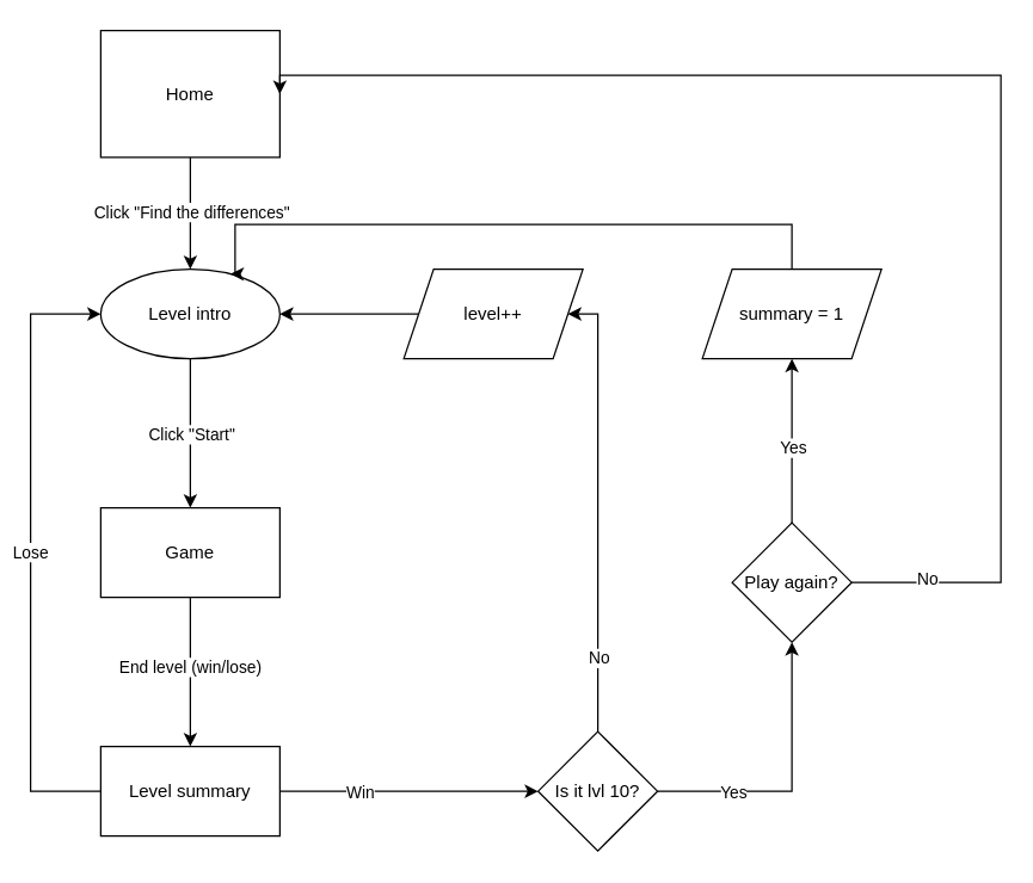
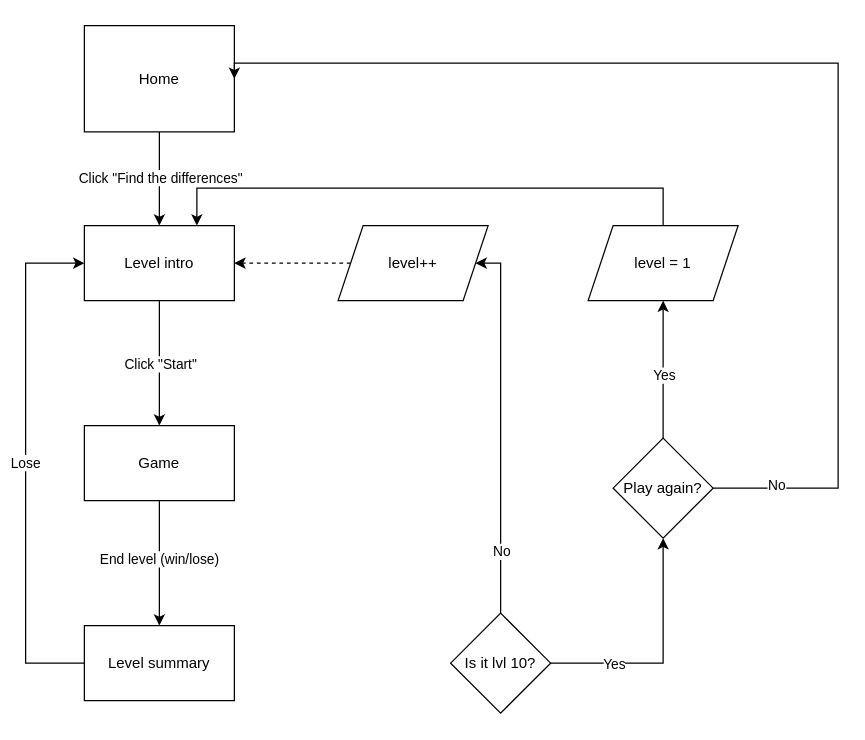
  <mxCell id="0" />
  <mxCell id="1" parent="0" />
  <mxCell id="2" style="edgeStyle=orthogonalEdgeStyle;rounded=0;orthogonalLoop=1;jettySize=auto;html=1;" edge="1" parent="1" source="4" target="7"><mxGeometry relative="1" as="geometry" /></mxCell>
  <mxCell id="3" value="Click &quot;Find the differences&quot;" style="edgeLabel;html=1;align=center;verticalAlign=middle;resizable=0;points=[];" connectable="0" vertex="1" parent="2"><mxGeometry x="-0.038" relative="1" as="geometry"><mxPoint as="offset" /></mxGeometry></mxCell>
  <mxCell id="4" value="Home" style="rounded=0;whiteSpace=wrap;html=1;" vertex="1" parent="1"><mxGeometry x="67" y="20" width="120" height="85" as="geometry" /></mxCell>
  <mxCell id="5" style="edgeStyle=orthogonalEdgeStyle;rounded=0;orthogonalLoop=1;jettySize=auto;html=1;exitX=0.5;exitY=1;exitDx=0;exitDy=0;entryX=0.5;entryY=0;entryDx=0;entryDy=0;" edge="1" parent="1" source="7" target="10"><mxGeometry relative="1" as="geometry" /></mxCell>
  <mxCell id="6" value="Click &quot;Start&quot;" style="edgeLabel;html=1;align=center;verticalAlign=middle;resizable=0;points=[];" connectable="0" vertex="1" parent="5"><mxGeometry x="0.003" relative="1" as="geometry"><mxPoint as="offset" /></mxGeometry></mxCell>
- <mxCell id="7" value="Level intro" style="ellipse;whiteSpace=wrap;html=1;" vertex="1" parent="1"><mxGeometry x="67" y="180" width="120" height="60" as="geometry" /></mxCell>
+ <mxCell id="7" value="Level intro" style="rounded=0;whiteSpace=wrap;html=1;" vertex="1" parent="1"><mxGeometry x="67" y="180" width="120" height="60" as="geometry" /></mxCell>
  <mxCell id="8" style="edgeStyle=orthogonalEdgeStyle;rounded=0;orthogonalLoop=1;jettySize=auto;html=1;entryX=0.5;entryY=0;entryDx=0;entryDy=0;" edge="1" parent="1" source="10" target="15"><mxGeometry relative="1" as="geometry" /></mxCell>
  <mxCell id="9" value="End level (win/lose)" style="edgeLabel;html=1;align=center;verticalAlign=middle;resizable=0;points=[];" connectable="0" vertex="1" parent="8"><mxGeometry x="-0.077" y="-1" relative="1" as="geometry"><mxPoint as="offset" /></mxGeometry></mxCell>
  <mxCell id="10" value="Game" style="rounded=0;whiteSpace=wrap;html=1;" vertex="1" parent="1"><mxGeometry x="67" y="340" width="120" height="60" as="geometry" /></mxCell>
  <mxCell id="11" style="edgeStyle=orthogonalEdgeStyle;rounded=0;orthogonalLoop=1;jettySize=auto;html=1;entryX=0;entryY=0.5;entryDx=0;entryDy=0;" edge="1" parent="1" source="15" target="7"><mxGeometry relative="1" as="geometry"><Array as="points"><mxPoint x="20" y="530" /><mxPoint x="20" y="210" /></Array></mxGeometry></mxCell>
  <mxCell id="12" value="Lose" style="edgeLabel;html=1;align=center;verticalAlign=middle;resizable=0;points=[];" connectable="0" vertex="1" parent="11"><mxGeometry x="0.005" y="1" relative="1" as="geometry"><mxPoint as="offset" /></mxGeometry></mxCell>
- <mxCell id="13" style="edgeStyle=orthogonalEdgeStyle;rounded=0;orthogonalLoop=1;jettySize=auto;html=1;exitX=1;exitY=0.5;exitDx=0;exitDy=0;" edge="1" parent="1" source="15" target="20"><mxGeometry relative="1" as="geometry" /></mxCell>
- <mxCell id="14" value="Win" style="edgeLabel;html=1;align=center;verticalAlign=middle;resizable=0;points=[];" connectable="0" vertex="1" parent="13"><mxGeometry x="-0.204" y="-1" relative="1" as="geometry"><mxPoint x="-16" y="-1" as="offset" /></mxGeometry></mxCell>
  <mxCell id="15" value="Level summary" style="rounded=0;whiteSpace=wrap;html=1;" vertex="1" parent="1"><mxGeometry x="67" y="500" width="120" height="60" as="geometry" /></mxCell>
  <mxCell id="16" style="edgeStyle=orthogonalEdgeStyle;rounded=0;orthogonalLoop=1;jettySize=auto;html=1;exitX=0.5;exitY=0;exitDx=0;exitDy=0;entryX=1;entryY=0.5;entryDx=0;entryDy=0;" edge="1" parent="1" source="20" target="22"><mxGeometry relative="1" as="geometry"><mxPoint x="260" y="210" as="targetPoint" /><Array as="points"><mxPoint x="400" y="210" /></Array></mxGeometry></mxCell>
  <mxCell id="17" value="No" style="edgeLabel;html=1;align=center;verticalAlign=middle;resizable=0;points=[];" connectable="0" vertex="1" parent="16"><mxGeometry x="0.287" y="2" relative="1" as="geometry"><mxPoint x="2" y="143" as="offset" /></mxGeometry></mxCell>
  <mxCell id="18" style="edgeStyle=orthogonalEdgeStyle;rounded=0;orthogonalLoop=1;jettySize=auto;html=1;entryX=0.5;entryY=1;entryDx=0;entryDy=0;" edge="1" parent="1" source="20" target="27"><mxGeometry relative="1" as="geometry" /></mxCell>
  <mxCell id="19" value="Yes" style="edgeLabel;html=1;align=center;verticalAlign=middle;resizable=0;points=[];" connectable="0" vertex="1" parent="18"><mxGeometry x="-0.021" relative="1" as="geometry"><mxPoint x="-40" y="3" as="offset" /></mxGeometry></mxCell>
  <mxCell id="20" value="Is it lvl 10?" style="rhombus;whiteSpace=wrap;html=1;" vertex="1" parent="1"><mxGeometry x="360" y="490" width="80" height="80" as="geometry" /></mxCell>
- <mxCell id="21" style="edgeStyle=orthogonalEdgeStyle;rounded=0;orthogonalLoop=1;jettySize=auto;html=1;" edge="1" parent="1" source="22" target="7"><mxGeometry relative="1" as="geometry" /></mxCell>
+ <mxCell id="21" style="edgeStyle=orthogonalEdgeStyle;rounded=0;orthogonalLoop=1;jettySize=auto;html=1;dashed=1;" edge="1" parent="1" source="22" target="7"><mxGeometry relative="1" as="geometry" /></mxCell>
  <mxCell id="22" value="level++" style="shape=parallelogram;perimeter=parallelogramPerimeter;whiteSpace=wrap;html=1;fixedSize=1;" vertex="1" parent="1"><mxGeometry x="270" y="180" width="120" height="60" as="geometry" /></mxCell>
  <mxCell id="23" style="edgeStyle=orthogonalEdgeStyle;rounded=0;orthogonalLoop=1;jettySize=auto;html=1;entryX=0.5;entryY=1;entryDx=0;entryDy=0;" edge="1" parent="1" source="27" target="29"><mxGeometry relative="1" as="geometry" /></mxCell>
  <mxCell id="24" value="Yes" style="edgeLabel;html=1;align=center;verticalAlign=middle;resizable=0;points=[];" connectable="0" vertex="1" parent="23"><mxGeometry x="-0.008" relative="1" as="geometry"><mxPoint y="4" as="offset" /></mxGeometry></mxCell>
  <mxCell id="25" style="edgeStyle=orthogonalEdgeStyle;rounded=0;orthogonalLoop=1;jettySize=auto;html=1;entryX=1;entryY=0.5;entryDx=0;entryDy=0;" edge="1" parent="1" source="27" target="4"><mxGeometry relative="1" as="geometry"><Array as="points"><mxPoint x="670" y="390" /><mxPoint x="670" y="50" /></Array></mxGeometry></mxCell>
  <mxCell id="26" value="No" style="edgeLabel;html=1;align=center;verticalAlign=middle;resizable=0;points=[];" connectable="0" vertex="1" parent="25"><mxGeometry x="-0.442" y="-1" relative="1" as="geometry"><mxPoint x="-51" y="158" as="offset" /></mxGeometry></mxCell>
  <mxCell id="27" value="Play again?" style="rhombus;whiteSpace=wrap;html=1;" vertex="1" parent="1"><mxGeometry x="490" y="350" width="80" height="80" as="geometry" /></mxCell>
  <mxCell id="28" style="edgeStyle=orthogonalEdgeStyle;rounded=0;orthogonalLoop=1;jettySize=auto;html=1;entryX=0.75;entryY=0;entryDx=0;entryDy=0;" edge="1" parent="1" source="29" target="7"><mxGeometry relative="1" as="geometry"><Array as="points"><mxPoint x="530" y="150" /><mxPoint x="157" y="150" /></Array></mxGeometry></mxCell>
- <mxCell id="29" value="summary = 1" style="shape=parallelogram;perimeter=parallelogramPerimeter;whiteSpace=wrap;html=1;fixedSize=1;" vertex="1" parent="1"><mxGeometry x="470" y="180" width="120" height="60" as="geometry" /></mxCell>
+ <mxCell id="29" value="level = 1" style="shape=parallelogram;perimeter=parallelogramPerimeter;whiteSpace=wrap;html=1;fixedSize=1;" vertex="1" parent="1"><mxGeometry x="470" y="180" width="120" height="60" as="geometry" /></mxCell>
